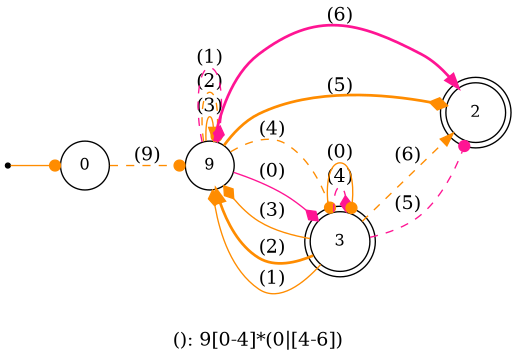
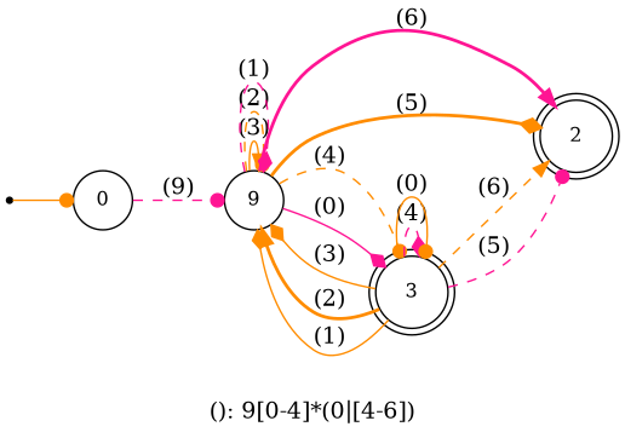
  digraph {
    label="(): 9[0-4]*(0|[4-6])"
    rankdir=LR
    node [fontsize=12 shape=circle]
    edge [arrowhead=dot color=darkorange style=dashed]
    n1 [label=0]
    n2 [label=9]
    n3 [label=2 shape=doublecircle]
    n4 [label=3 shape=doublecircle]
    n5 [label=3 shape=point]
-   n1 -> n2 [label="(9)"]
+   n1 -> n2 [color=deeppink label="(9)"]
    n2 -> n2 [arrowhead=normal label="(3)" style=solid]
    n2 -> n2 [label="(2)"]
    n2 -> n2 [arrowhead=diamond color=deeppink label="(1)"]
    n2 -> n3 [arrowhead=normal color=deeppink label="(6)" style=bold]
    n2 -> n3 [arrowhead=diamond label="(5)" style=bold]
    n2 -> n4 [label="(4)"]
    n2 -> n4 [arrowhead=diamond color=deeppink label="(0)" style=solid]
    n4 -> n2 [arrowhead=diamond label="(3)" style=solid]
    n4 -> n2 [arrowhead=normal label="(2)" style=bold]
    n4 -> n2 [arrowhead=diamond label="(1)" style=solid]
    n4 -> n3 [arrowhead=normal label="(6)"]
    n4 -> n3 [color=deeppink label="(5)"]
    n4 -> n4 [arrowhead=diamond color=deeppink label="(4)"]
    n4 -> n4 [label="(0)" style=solid]
    n5 -> n1 [style=solid]
  }
